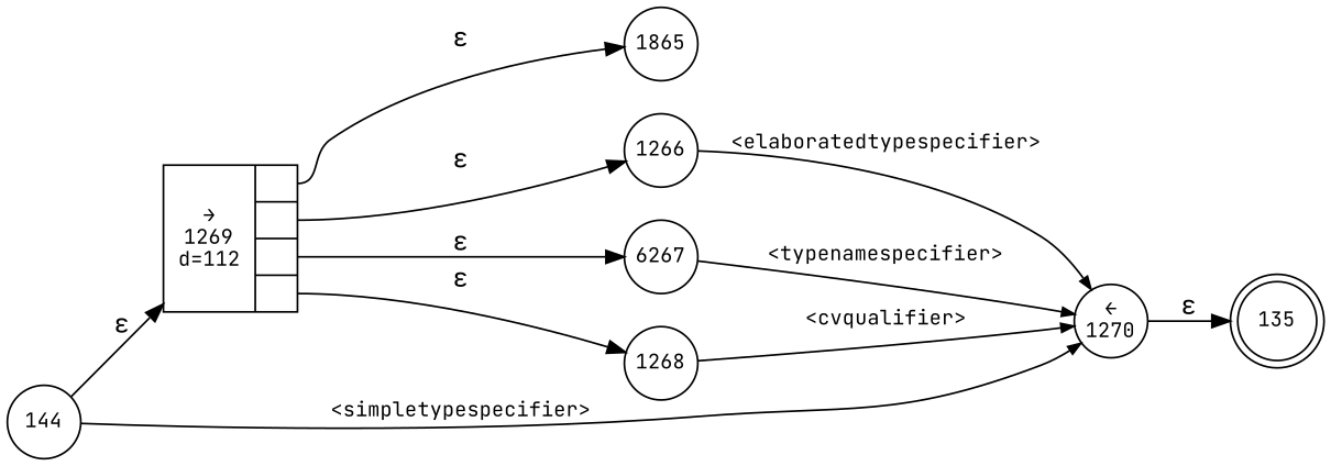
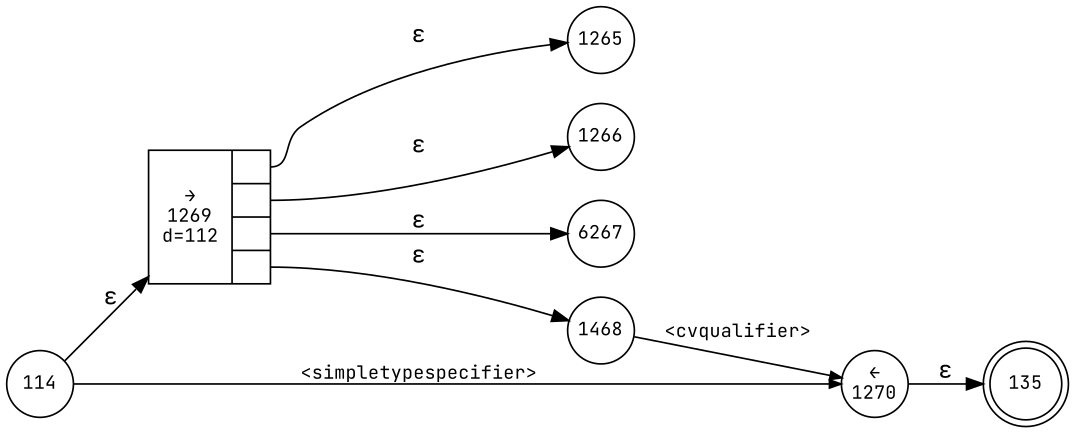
  digraph {
    fontname="JetBrains Mono"
    rankdir=LR
    node [fixedsize=true fontname="JetBrains Mono" fontsize=11 shape=circle peripheries=1]
    edge [fontname="JetBrains Mono"]
    n1 [label=135 shape=doublecircle width=.6 peripheries=""]
-   n2 [label=144 width=.55]
+   n2 [label=114 width=.55]
    n3 [fixedsize=false label="{&rarr;\n1269\nd=112|{<p0>|<p1>|<p2>|<p3>}}" shape=record]
    n4 [label="&larr;\n1270" width=.55]
-   n5 [label=1865 width=.55]
+   n5 [label=1265 width=.55]
    n6 [label=1266 width=.55]
    n7 [label=6267 width=.55]
-   n8 [label=1268 width=.55]
+   n8 [label=1468 width=.55]
    n2 -> n3 [label="&epsilon;"]
    n2 -> n4 [arrowhead=normal arrowsize=.7 fontsize=11 label="<simpletypespecifier>"]
    n3 -> n5 [label="&epsilon;" tailport=p0]
    n3 -> n6 [label="&epsilon;" tailport=p1]
    n3 -> n7 [label="&epsilon;" tailport=p2]
    n3 -> n8 [label="&epsilon;" tailport=p3]
    n4 -> n1 [label="&epsilon;"]
-   n6 -> n4 [arrowhead=normal arrowsize=.7 fontsize=11 label="<elaboratedtypespecifier>"]
-   n7 -> n4 [arrowhead=normal arrowsize=.7 fontsize=11 label="<typenamespecifier>"]
    n8 -> n4 [arrowhead=normal arrowsize=.7 fontsize=11 label="<cvqualifier>"]
  }
